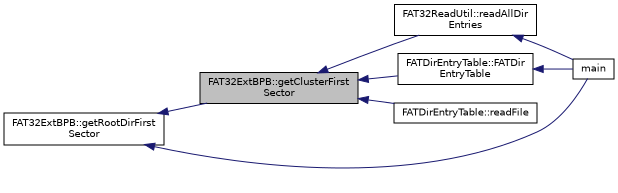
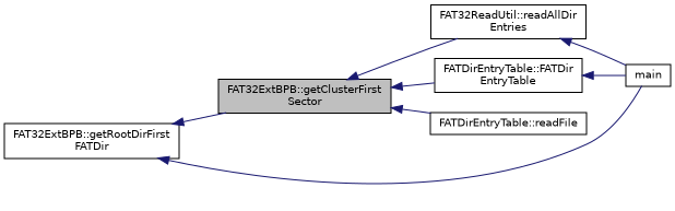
  digraph {
    rankdir=LR
    node [color=black fillcolor=white fontname=Helvetica fontsize=10 shape=record style=filled]
    edge [color=midnightblue dir=back fontname=Helvetica fontsize=10 labelfontname=Helvetica labelfontsize=10 style=solid]
    n1 [fillcolor=grey75 fontcolor=black height=0.2 label="FAT32ExtBPB::getClusterFirst\lSector" width=0.4]
    n2 [height=0.2 label="FAT32ReadUtil::readAllDir\lEntries" width=0.4]
    n3 [height=0.2 label="FATDirEntryTable::FATDir\lEntryTable" width=0.4]
    n4 [height=0.2 label="FATDirEntryTable::readFile" width=0.4]
-   n5 [height=0.2 label="FAT32ExtBPB::getRootDirFirst\lSector" width=0.4]
+   n5 [height=0.2 label="FAT32ExtBPB::getRootDirFirst\lFATDir" width=0.4]
    n6 [height=0.2 label=main width=0.4]
    n1 -> n2
    n1 -> n3
    n1 -> n4
    n2 -> n6
    n3 -> n6
    n5 -> n1
    n5 -> n6
  }
